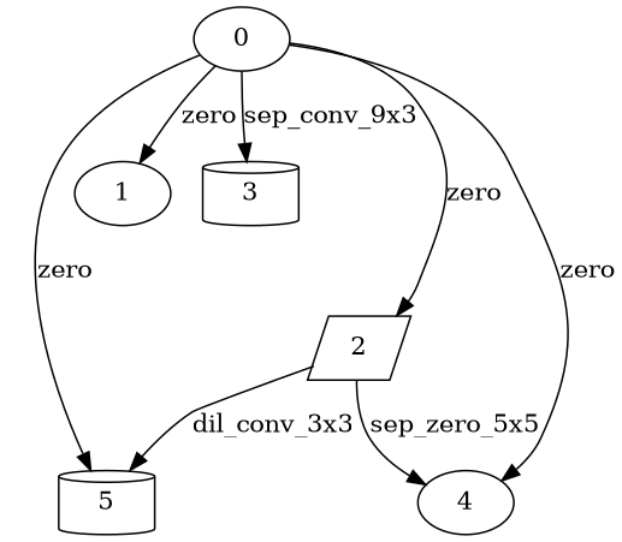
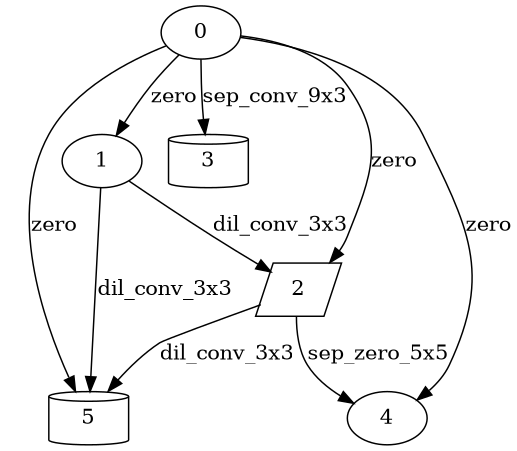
  digraph {
    fontname="DejaVu Serif"
    node [fontname="DejaVu Serif" shape=ellipse]
    edge [fontname="DejaVu Serif"]
    0
    1
    2 [shape=parallelogram]
    3 [shape=cylinder]
    4
    5 [shape=cylinder]
    0 -> 1 [label=zero]
    0 -> 2 [label=zero]
    0 -> 3 [label=sep_conv_9x3]
    0 -> 4 [label=zero]
    0 -> 5 [label=zero]
+   1 -> 2 [label=dil_conv_3x3]
+   1 -> 5 [label=dil_conv_3x3]
    2 -> 4 [label=sep_zero_5x5]
    2 -> 5 [label=dil_conv_3x3]
  }
